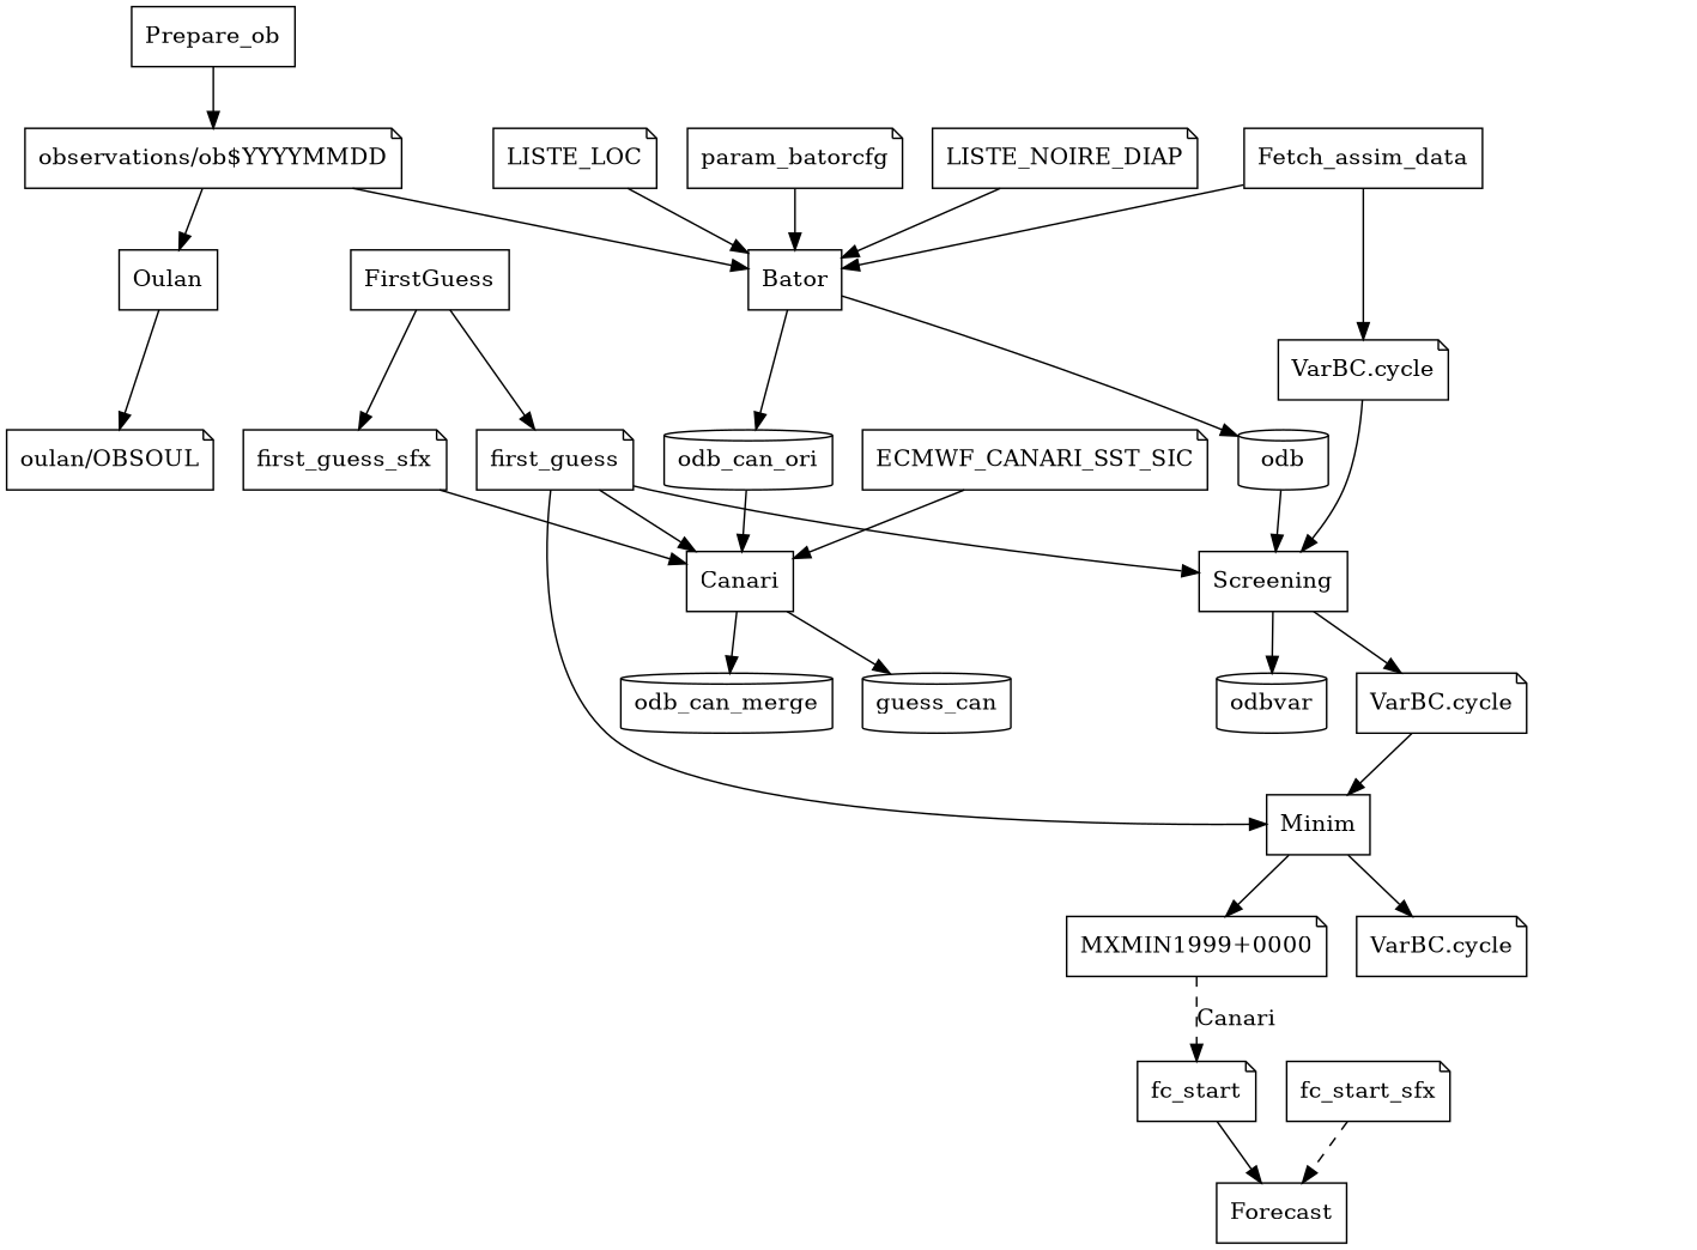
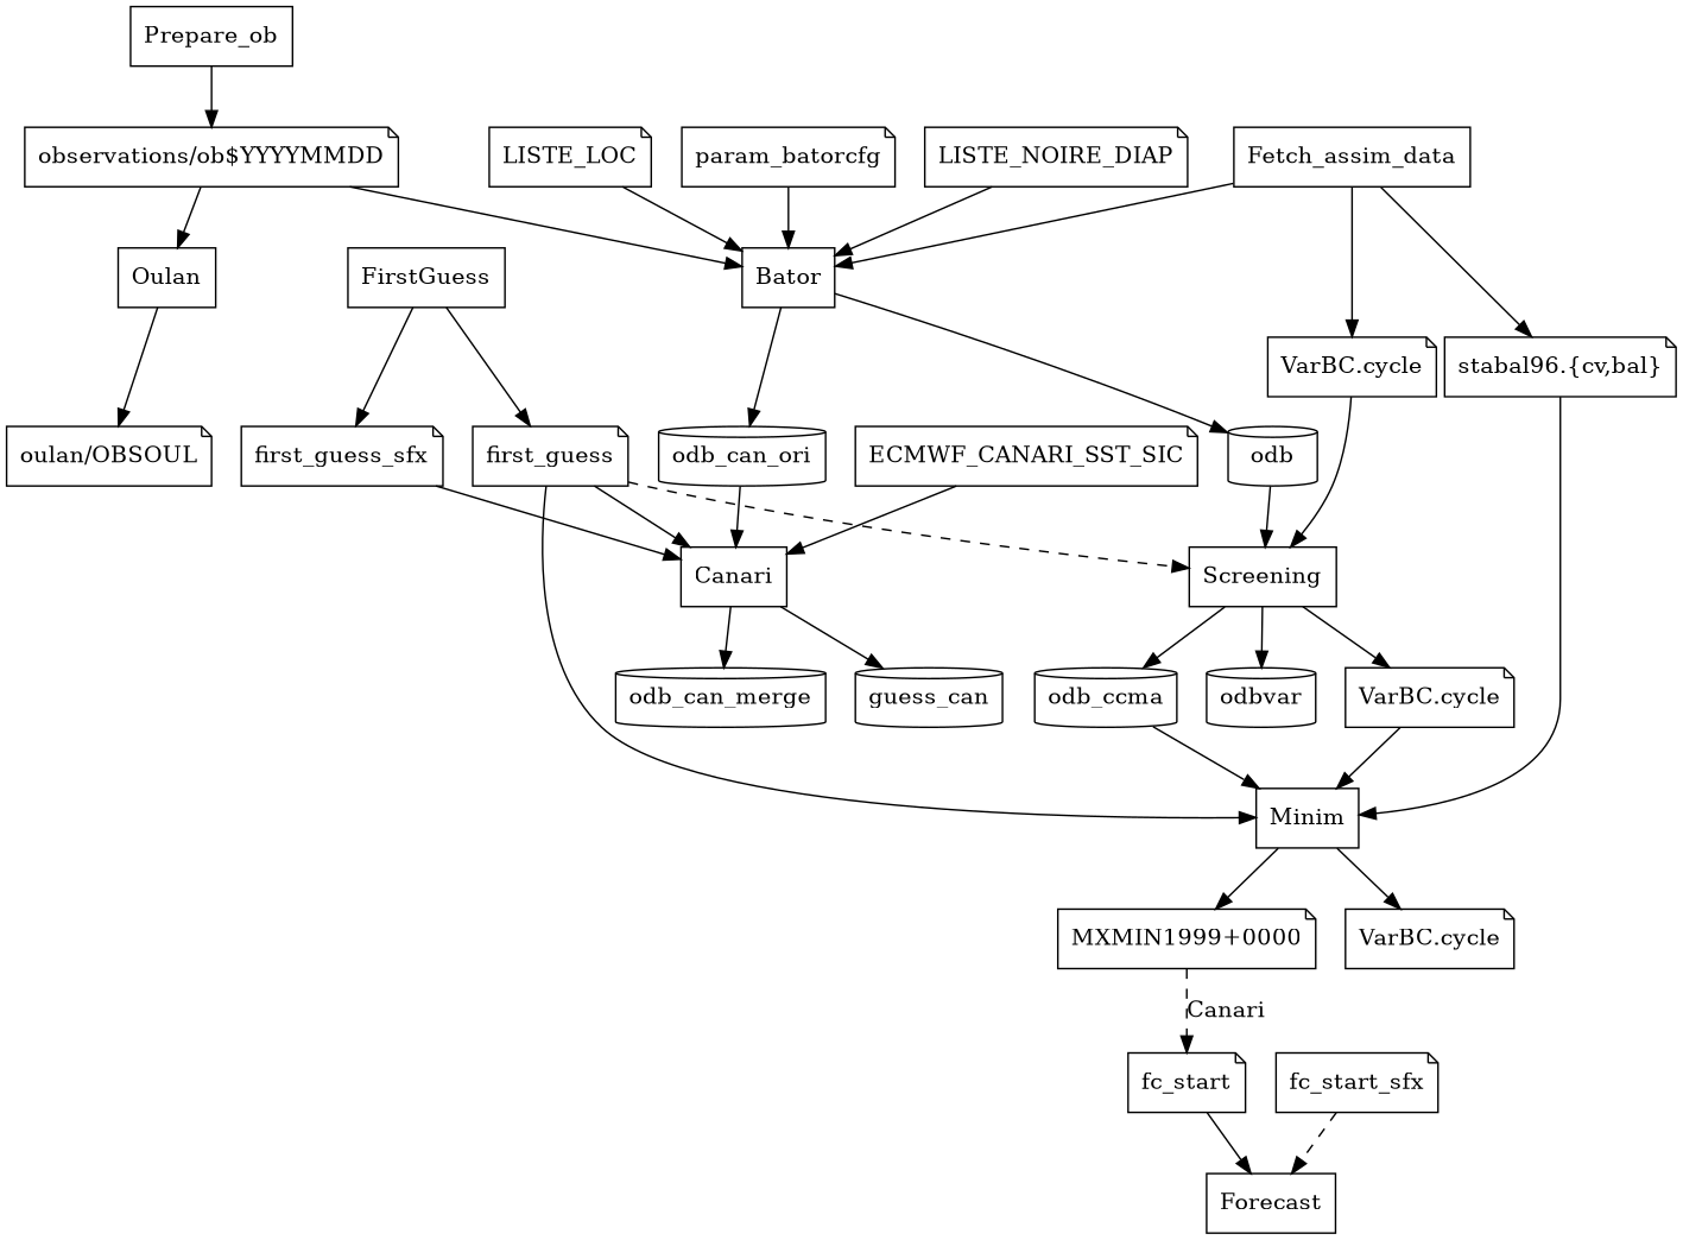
  digraph {
    node [shape=note]
    Prepare_ob [shape=rectangle]
    n2 [label="observations/ob\$YYYYMMDD"]
    Bator [shape=rectangle]
    Oulan [shape=rectangle]
    odb [shape=cylinder]
    odb_can_ori [shape=cylinder]
    Screening [shape=rectangle]
    Canari [shape=rectangle]
    n9 [label="oulan/OBSOUL"]
    FirstGuess [shape=rectangle]
    first_guess
    first_guess_sfx
    Minim [shape=rectangle]
    Fetch_assim_data [shape=rectangle]
    n15 [label="VarBC.cycle"]
+   n16 [label="stabal96.{cv,bal}"]
    odb_can_merge [shape=cylinder]
    n18 [label=guess_can shape=cylinder]
+   odb_ccma [shape=cylinder]
    odbvar [shape=cylinder]
    n21 [label="VarBC.cycle"]
    n22 [label="MXMIN1999+0000"]
    n23 [label="VarBC.cycle"]
    fc_start
    Forecast [shape=rectangle]
    fc_start_sfx
    ECMWF_CANARI_SST_SIC
    LISTE_NOIRE_DIAP
    LISTE_LOC
    param_batorcfg
    Prepare_ob -> n2
    n2 -> Bator
    n2 -> Oulan
    Bator -> odb
    Bator -> odb_can_ori
    Oulan -> n9
    odb -> Screening
    odb_can_ori -> Canari
+   Screening -> odb_ccma
    Screening -> odbvar
    Screening -> n21
    Canari -> odb_can_merge
    Canari -> n18
    FirstGuess -> first_guess
    FirstGuess -> first_guess_sfx
-   first_guess -> Screening
+   first_guess -> Screening [style=dashed]
    first_guess -> Canari
    first_guess -> Minim
    first_guess_sfx -> Canari
    Minim -> n22
    Minim -> n23
    Fetch_assim_data -> Bator
    Fetch_assim_data -> n15
+   Fetch_assim_data -> n16
    n15 -> Screening
+   n16 -> Minim
+   odb_ccma -> Minim
    n21 -> Minim
    n22 -> fc_start [label=Canari style=dashed]
    fc_start -> Forecast
    fc_start_sfx -> Forecast [style=dashed]
    ECMWF_CANARI_SST_SIC -> Canari
    LISTE_NOIRE_DIAP -> Bator
    LISTE_LOC -> Bator
    param_batorcfg -> Bator
  }
